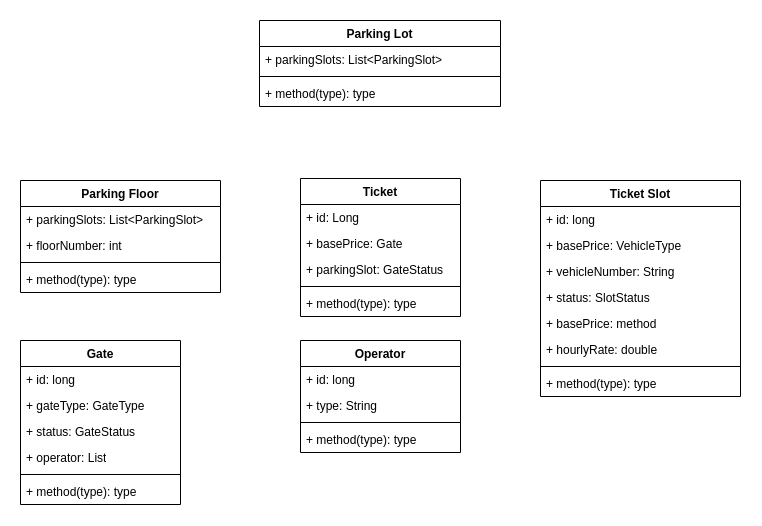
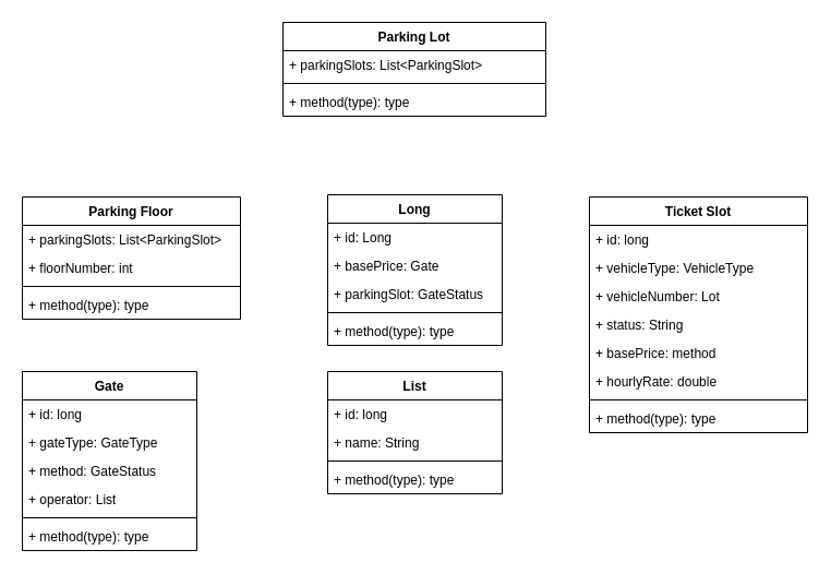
  <mxCell id="0" />
  <mxCell id="1" parent="0" />
  <mxCell id="2" value="Parking Lot" style="swimlane;fontStyle=1;align=center;verticalAlign=top;childLayout=stackLayout;horizontal=1;startSize=26;horizontalStack=0;resizeParent=1;resizeParentMax=0;resizeLast=0;collapsible=1;marginBottom=0;whiteSpace=wrap;html=1;" vertex="1" parent="1"><mxGeometry x="259" y="20" width="241" height="86" as="geometry" /></mxCell>
  <mxCell id="3" value="+ parkingSlots: List&amp;lt;ParkingSlot&amp;gt;" style="text;strokeColor=none;fillColor=none;align=left;verticalAlign=top;spacingLeft=4;spacingRight=4;overflow=hidden;rotatable=0;points=[[0,0.5],[1,0.5]];portConstraint=eastwest;whiteSpace=wrap;html=1;" vertex="1" parent="2"><mxGeometry y="26" width="241" height="26" as="geometry" /></mxCell>
  <mxCell id="4" value="" style="line;strokeWidth=1;fillColor=none;align=left;verticalAlign=middle;spacingTop=-1;spacingLeft=3;spacingRight=3;rotatable=0;labelPosition=right;points=[];portConstraint=eastwest;strokeColor=inherit;" vertex="1" parent="2"><mxGeometry y="52" width="241" height="8" as="geometry" /></mxCell>
  <mxCell id="5" value="+ method(type): type" style="text;strokeColor=none;fillColor=none;align=left;verticalAlign=top;spacingLeft=4;spacingRight=4;overflow=hidden;rotatable=0;points=[[0,0.5],[1,0.5]];portConstraint=eastwest;whiteSpace=wrap;html=1;" vertex="1" parent="2"><mxGeometry y="60" width="241" height="26" as="geometry" /></mxCell>
  <mxCell id="6" value="Parking Floor" style="swimlane;fontStyle=1;align=center;verticalAlign=top;childLayout=stackLayout;horizontal=1;startSize=26;horizontalStack=0;resizeParent=1;resizeParentMax=0;resizeLast=0;collapsible=1;marginBottom=0;whiteSpace=wrap;html=1;" vertex="1" parent="1"><mxGeometry x="20" y="180" width="200" height="112" as="geometry" /></mxCell>
  <mxCell id="7" value="+ parkingSlots: List&amp;lt;ParkingSlot&amp;gt;" style="text;strokeColor=none;fillColor=none;align=left;verticalAlign=top;spacingLeft=4;spacingRight=4;overflow=hidden;rotatable=0;points=[[0,0.5],[1,0.5]];portConstraint=eastwest;whiteSpace=wrap;html=1;" vertex="1" parent="6"><mxGeometry y="26" width="200" height="26" as="geometry" /></mxCell>
  <mxCell id="8" value="+ floorNumber: int" style="text;strokeColor=none;fillColor=none;align=left;verticalAlign=top;spacingLeft=4;spacingRight=4;overflow=hidden;rotatable=0;points=[[0,0.5],[1,0.5]];portConstraint=eastwest;whiteSpace=wrap;html=1;" vertex="1" parent="6"><mxGeometry y="52" width="200" height="26" as="geometry" /></mxCell>
  <mxCell id="9" value="" style="line;strokeWidth=1;fillColor=none;align=left;verticalAlign=middle;spacingTop=-1;spacingLeft=3;spacingRight=3;rotatable=0;labelPosition=right;points=[];portConstraint=eastwest;strokeColor=inherit;" vertex="1" parent="6"><mxGeometry y="78" width="200" height="8" as="geometry" /></mxCell>
  <mxCell id="10" value="+ method(type): type" style="text;strokeColor=none;fillColor=none;align=left;verticalAlign=top;spacingLeft=4;spacingRight=4;overflow=hidden;rotatable=0;points=[[0,0.5],[1,0.5]];portConstraint=eastwest;whiteSpace=wrap;html=1;" vertex="1" parent="6"><mxGeometry y="86" width="200" height="26" as="geometry" /></mxCell>
  <mxCell id="11" value="Ticket Slot" style="swimlane;fontStyle=1;align=center;verticalAlign=top;childLayout=stackLayout;horizontal=1;startSize=26;horizontalStack=0;resizeParent=1;resizeParentMax=0;resizeLast=0;collapsible=1;marginBottom=0;whiteSpace=wrap;html=1;" vertex="1" parent="1"><mxGeometry x="540" y="180" width="200" height="216" as="geometry" /></mxCell>
  <mxCell id="12" value="+ id: long" style="text;strokeColor=none;fillColor=none;align=left;verticalAlign=top;spacingLeft=4;spacingRight=4;overflow=hidden;rotatable=0;points=[[0,0.5],[1,0.5]];portConstraint=eastwest;whiteSpace=wrap;html=1;" vertex="1" parent="11"><mxGeometry y="26" width="200" height="26" as="geometry" /></mxCell>
- <mxCell id="13" value="+ basePrice: VehicleType" style="text;strokeColor=none;fillColor=none;align=left;verticalAlign=top;spacingLeft=4;spacingRight=4;overflow=hidden;rotatable=0;points=[[0,0.5],[1,0.5]];portConstraint=eastwest;whiteSpace=wrap;html=1;" vertex="1" parent="11"><mxGeometry y="52" width="200" height="26" as="geometry" /></mxCell>
- <mxCell id="14" value="+ vehicleNumber: String" style="text;strokeColor=none;fillColor=none;align=left;verticalAlign=top;spacingLeft=4;spacingRight=4;overflow=hidden;rotatable=0;points=[[0,0.5],[1,0.5]];portConstraint=eastwest;whiteSpace=wrap;html=1;" vertex="1" parent="11"><mxGeometry y="78" width="200" height="26" as="geometry" /></mxCell>
- <mxCell id="15" value="+ status: SlotStatus" style="text;strokeColor=none;fillColor=none;align=left;verticalAlign=top;spacingLeft=4;spacingRight=4;overflow=hidden;rotatable=0;points=[[0,0.5],[1,0.5]];portConstraint=eastwest;whiteSpace=wrap;html=1;" vertex="1" parent="11"><mxGeometry y="104" width="200" height="26" as="geometry" /></mxCell>
+ <mxCell id="13" value="+ vehicleType: VehicleType" style="text;strokeColor=none;fillColor=none;align=left;verticalAlign=top;spacingLeft=4;spacingRight=4;overflow=hidden;rotatable=0;points=[[0,0.5],[1,0.5]];portConstraint=eastwest;whiteSpace=wrap;html=1;" vertex="1" parent="11"><mxGeometry y="52" width="200" height="26" as="geometry" /></mxCell>
+ <mxCell id="14" value="+ vehicleNumber: Lot" style="text;strokeColor=none;fillColor=none;align=left;verticalAlign=top;spacingLeft=4;spacingRight=4;overflow=hidden;rotatable=0;points=[[0,0.5],[1,0.5]];portConstraint=eastwest;whiteSpace=wrap;html=1;" vertex="1" parent="11"><mxGeometry y="78" width="200" height="26" as="geometry" /></mxCell>
+ <mxCell id="15" value="+ status: String" style="text;strokeColor=none;fillColor=none;align=left;verticalAlign=top;spacingLeft=4;spacingRight=4;overflow=hidden;rotatable=0;points=[[0,0.5],[1,0.5]];portConstraint=eastwest;whiteSpace=wrap;html=1;" vertex="1" parent="11"><mxGeometry y="104" width="200" height="26" as="geometry" /></mxCell>
  <mxCell id="16" value="+ basePrice: method" style="text;strokeColor=none;fillColor=none;align=left;verticalAlign=top;spacingLeft=4;spacingRight=4;overflow=hidden;rotatable=0;points=[[0,0.5],[1,0.5]];portConstraint=eastwest;whiteSpace=wrap;html=1;" vertex="1" parent="11"><mxGeometry y="130" width="200" height="26" as="geometry" /></mxCell>
  <mxCell id="17" value="+ hourlyRate: double" style="text;strokeColor=none;fillColor=none;align=left;verticalAlign=top;spacingLeft=4;spacingRight=4;overflow=hidden;rotatable=0;points=[[0,0.5],[1,0.5]];portConstraint=eastwest;whiteSpace=wrap;html=1;" vertex="1" parent="11"><mxGeometry y="156" width="200" height="26" as="geometry" /></mxCell>
  <mxCell id="18" value="" style="line;strokeWidth=1;fillColor=none;align=left;verticalAlign=middle;spacingTop=-1;spacingLeft=3;spacingRight=3;rotatable=0;labelPosition=right;points=[];portConstraint=eastwest;strokeColor=inherit;" vertex="1" parent="11"><mxGeometry y="182" width="200" height="8" as="geometry" /></mxCell>
  <mxCell id="19" value="+ method(type): type" style="text;strokeColor=none;fillColor=none;align=left;verticalAlign=top;spacingLeft=4;spacingRight=4;overflow=hidden;rotatable=0;points=[[0,0.5],[1,0.5]];portConstraint=eastwest;whiteSpace=wrap;html=1;" vertex="1" parent="11"><mxGeometry y="190" width="200" height="26" as="geometry" /></mxCell>
- <mxCell id="20" value="Ticket" style="swimlane;fontStyle=1;align=center;verticalAlign=top;childLayout=stackLayout;horizontal=1;startSize=26;horizontalStack=0;resizeParent=1;resizeParentMax=0;resizeLast=0;collapsible=1;marginBottom=0;whiteSpace=wrap;html=1;" vertex="1" parent="1"><mxGeometry x="300" y="178" width="160" height="138" as="geometry" /></mxCell>
+ <mxCell id="20" value="Long" style="swimlane;fontStyle=1;align=center;verticalAlign=top;childLayout=stackLayout;horizontal=1;startSize=26;horizontalStack=0;resizeParent=1;resizeParentMax=0;resizeLast=0;collapsible=1;marginBottom=0;whiteSpace=wrap;html=1;" vertex="1" parent="1"><mxGeometry x="300" y="178" width="160" height="138" as="geometry" /></mxCell>
  <mxCell id="21" value="+ id: Long" style="text;strokeColor=none;fillColor=none;align=left;verticalAlign=top;spacingLeft=4;spacingRight=4;overflow=hidden;rotatable=0;points=[[0,0.5],[1,0.5]];portConstraint=eastwest;whiteSpace=wrap;html=1;" vertex="1" parent="20"><mxGeometry y="26" width="160" height="26" as="geometry" /></mxCell>
  <mxCell id="22" value="+ basePrice: Gate" style="text;strokeColor=none;fillColor=none;align=left;verticalAlign=top;spacingLeft=4;spacingRight=4;overflow=hidden;rotatable=0;points=[[0,0.5],[1,0.5]];portConstraint=eastwest;whiteSpace=wrap;html=1;" vertex="1" parent="20"><mxGeometry y="52" width="160" height="26" as="geometry" /></mxCell>
  <mxCell id="23" value="+ parkingSlot: GateStatus" style="text;strokeColor=none;fillColor=none;align=left;verticalAlign=top;spacingLeft=4;spacingRight=4;overflow=hidden;rotatable=0;points=[[0,0.5],[1,0.5]];portConstraint=eastwest;whiteSpace=wrap;html=1;" vertex="1" parent="20"><mxGeometry y="78" width="160" height="26" as="geometry" /></mxCell>
  <mxCell id="24" value="" style="line;strokeWidth=1;fillColor=none;align=left;verticalAlign=middle;spacingTop=-1;spacingLeft=3;spacingRight=3;rotatable=0;labelPosition=right;points=[];portConstraint=eastwest;strokeColor=inherit;" vertex="1" parent="20"><mxGeometry y="104" width="160" height="8" as="geometry" /></mxCell>
  <mxCell id="25" value="+ method(type): type" style="text;strokeColor=none;fillColor=none;align=left;verticalAlign=top;spacingLeft=4;spacingRight=4;overflow=hidden;rotatable=0;points=[[0,0.5],[1,0.5]];portConstraint=eastwest;whiteSpace=wrap;html=1;" vertex="1" parent="20"><mxGeometry y="112" width="160" height="26" as="geometry" /></mxCell>
  <mxCell id="26" value="Gate" style="swimlane;fontStyle=1;align=center;verticalAlign=top;childLayout=stackLayout;horizontal=1;startSize=26;horizontalStack=0;resizeParent=1;resizeParentMax=0;resizeLast=0;collapsible=1;marginBottom=0;whiteSpace=wrap;html=1;" vertex="1" parent="1"><mxGeometry x="20" y="340" width="160" height="164" as="geometry" /></mxCell>
  <mxCell id="27" value="+ id: long" style="text;strokeColor=none;fillColor=none;align=left;verticalAlign=top;spacingLeft=4;spacingRight=4;overflow=hidden;rotatable=0;points=[[0,0.5],[1,0.5]];portConstraint=eastwest;whiteSpace=wrap;html=1;" vertex="1" parent="26"><mxGeometry y="26" width="160" height="26" as="geometry" /></mxCell>
  <mxCell id="28" value="+ gateType: GateType" style="text;strokeColor=none;fillColor=none;align=left;verticalAlign=top;spacingLeft=4;spacingRight=4;overflow=hidden;rotatable=0;points=[[0,0.5],[1,0.5]];portConstraint=eastwest;whiteSpace=wrap;html=1;" vertex="1" parent="26"><mxGeometry y="52" width="160" height="26" as="geometry" /></mxCell>
- <mxCell id="29" value="+ status: GateStatus" style="text;strokeColor=none;fillColor=none;align=left;verticalAlign=top;spacingLeft=4;spacingRight=4;overflow=hidden;rotatable=0;points=[[0,0.5],[1,0.5]];portConstraint=eastwest;whiteSpace=wrap;html=1;" vertex="1" parent="26"><mxGeometry y="78" width="160" height="26" as="geometry" /></mxCell>
+ <mxCell id="29" value="+ method: GateStatus" style="text;strokeColor=none;fillColor=none;align=left;verticalAlign=top;spacingLeft=4;spacingRight=4;overflow=hidden;rotatable=0;points=[[0,0.5],[1,0.5]];portConstraint=eastwest;whiteSpace=wrap;html=1;" vertex="1" parent="26"><mxGeometry y="78" width="160" height="26" as="geometry" /></mxCell>
  <mxCell id="30" value="+ operator: List" style="text;strokeColor=none;fillColor=none;align=left;verticalAlign=top;spacingLeft=4;spacingRight=4;overflow=hidden;rotatable=0;points=[[0,0.5],[1,0.5]];portConstraint=eastwest;whiteSpace=wrap;html=1;" vertex="1" parent="26"><mxGeometry y="104" width="160" height="26" as="geometry" /></mxCell>
  <mxCell id="31" value="" style="line;strokeWidth=1;fillColor=none;align=left;verticalAlign=middle;spacingTop=-1;spacingLeft=3;spacingRight=3;rotatable=0;labelPosition=right;points=[];portConstraint=eastwest;strokeColor=inherit;" vertex="1" parent="26"><mxGeometry y="130" width="160" height="8" as="geometry" /></mxCell>
  <mxCell id="32" value="+ method(type): type" style="text;strokeColor=none;fillColor=none;align=left;verticalAlign=top;spacingLeft=4;spacingRight=4;overflow=hidden;rotatable=0;points=[[0,0.5],[1,0.5]];portConstraint=eastwest;whiteSpace=wrap;html=1;" vertex="1" parent="26"><mxGeometry y="138" width="160" height="26" as="geometry" /></mxCell>
- <mxCell id="33" value="Operator" style="swimlane;fontStyle=1;align=center;verticalAlign=top;childLayout=stackLayout;horizontal=1;startSize=26;horizontalStack=0;resizeParent=1;resizeParentMax=0;resizeLast=0;collapsible=1;marginBottom=0;whiteSpace=wrap;html=1;" vertex="1" parent="1"><mxGeometry x="300" y="340" width="160" height="112" as="geometry" /></mxCell>
+ <mxCell id="33" value="List" style="swimlane;fontStyle=1;align=center;verticalAlign=top;childLayout=stackLayout;horizontal=1;startSize=26;horizontalStack=0;resizeParent=1;resizeParentMax=0;resizeLast=0;collapsible=1;marginBottom=0;whiteSpace=wrap;html=1;" vertex="1" parent="1"><mxGeometry x="300" y="340" width="160" height="112" as="geometry" /></mxCell>
  <mxCell id="34" value="+ id: long" style="text;strokeColor=none;fillColor=none;align=left;verticalAlign=top;spacingLeft=4;spacingRight=4;overflow=hidden;rotatable=0;points=[[0,0.5],[1,0.5]];portConstraint=eastwest;whiteSpace=wrap;html=1;" vertex="1" parent="33"><mxGeometry y="26" width="160" height="26" as="geometry" /></mxCell>
- <mxCell id="35" value="+ type: String" style="text;strokeColor=none;fillColor=none;align=left;verticalAlign=top;spacingLeft=4;spacingRight=4;overflow=hidden;rotatable=0;points=[[0,0.5],[1,0.5]];portConstraint=eastwest;whiteSpace=wrap;html=1;" vertex="1" parent="33"><mxGeometry y="52" width="160" height="26" as="geometry" /></mxCell>
+ <mxCell id="35" value="+ name: String" style="text;strokeColor=none;fillColor=none;align=left;verticalAlign=top;spacingLeft=4;spacingRight=4;overflow=hidden;rotatable=0;points=[[0,0.5],[1,0.5]];portConstraint=eastwest;whiteSpace=wrap;html=1;" vertex="1" parent="33"><mxGeometry y="52" width="160" height="26" as="geometry" /></mxCell>
  <mxCell id="36" value="" style="line;strokeWidth=1;fillColor=none;align=left;verticalAlign=middle;spacingTop=-1;spacingLeft=3;spacingRight=3;rotatable=0;labelPosition=right;points=[];portConstraint=eastwest;strokeColor=inherit;" vertex="1" parent="33"><mxGeometry y="78" width="160" height="8" as="geometry" /></mxCell>
  <mxCell id="37" value="+ method(type): type" style="text;strokeColor=none;fillColor=none;align=left;verticalAlign=top;spacingLeft=4;spacingRight=4;overflow=hidden;rotatable=0;points=[[0,0.5],[1,0.5]];portConstraint=eastwest;whiteSpace=wrap;html=1;" vertex="1" parent="33"><mxGeometry y="86" width="160" height="26" as="geometry" /></mxCell>
